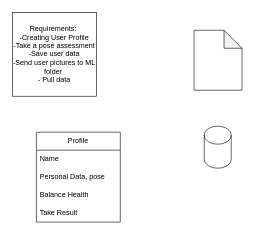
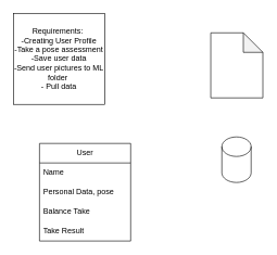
  <mxCell id="0" />
  <mxCell id="1" parent="0" />
  <mxCell id="2" value="Requirements:&amp;nbsp;&lt;br&gt;-Creating User Profile&lt;br&gt;-Take a pose assessment&lt;br&gt;-Save user data&lt;br&gt;-Send user pictures to ML folder&amp;nbsp;&lt;br&gt;- Pull data" style="whiteSpace=wrap;html=1;aspect=fixed;" vertex="1" parent="1"><mxGeometry width="140" height="140" as="geometry" x="20" y="20" /></mxCell>
  <mxCell id="3" value="" style="shape=cylinder3;whiteSpace=wrap;html=1;boundedLbl=1;backgroundOutline=1;size=15;" vertex="1" parent="1"><mxGeometry x="340" y="210" width="45" height="70" as="geometry" /></mxCell>
  <mxCell id="4" value="" style="shape=note;whiteSpace=wrap;html=1;backgroundOutline=1;darkOpacity=0.05;" vertex="1" parent="1"><mxGeometry x="323" y="50" width="80" height="100" as="geometry" /></mxCell>
- <mxCell id="5" value="Profile" style="swimlane;fontStyle=0;childLayout=stackLayout;horizontal=1;startSize=30;horizontalStack=0;resizeParent=1;resizeParentMax=0;resizeLast=0;collapsible=1;marginBottom=0;whiteSpace=wrap;html=1;" vertex="1" parent="1"><mxGeometry x="60" y="220" width="140" height="150" as="geometry"><mxRectangle x="40" y="200" width="70" height="30" as="alternateBounds" /></mxGeometry></mxCell>
+ <mxCell id="5" value="User" style="swimlane;fontStyle=0;childLayout=stackLayout;horizontal=1;startSize=30;horizontalStack=0;resizeParent=1;resizeParentMax=0;resizeLast=0;collapsible=1;marginBottom=0;whiteSpace=wrap;html=1;" vertex="1" parent="1"><mxGeometry x="60" y="220" width="140" height="150" as="geometry"><mxRectangle x="40" y="200" width="70" height="30" as="alternateBounds" /></mxGeometry></mxCell>
  <mxCell id="6" value="Name" style="text;strokeColor=none;fillColor=none;align=left;verticalAlign=middle;spacingLeft=4;spacingRight=4;overflow=hidden;points=[[0,0.5],[1,0.5]];portConstraint=eastwest;rotatable=0;whiteSpace=wrap;html=1;" vertex="1" parent="5"><mxGeometry y="30" width="140" height="30" as="geometry" /></mxCell>
  <mxCell id="7" value="Personal Data, pose" style="text;strokeColor=none;fillColor=none;align=left;verticalAlign=middle;spacingLeft=4;spacingRight=4;overflow=hidden;points=[[0,0.5],[1,0.5]];portConstraint=eastwest;rotatable=0;whiteSpace=wrap;html=1;" vertex="1" parent="5"><mxGeometry y="60" width="140" height="30" as="geometry" /></mxCell>
- <mxCell id="8" value="Balance Health" style="text;strokeColor=none;fillColor=none;align=left;verticalAlign=middle;spacingLeft=4;spacingRight=4;overflow=hidden;points=[[0,0.5],[1,0.5]];portConstraint=eastwest;rotatable=0;whiteSpace=wrap;html=1;" vertex="1" parent="5"><mxGeometry y="90" width="140" height="30" as="geometry" /></mxCell>
+ <mxCell id="8" value="Balance Take" style="text;strokeColor=none;fillColor=none;align=left;verticalAlign=middle;spacingLeft=4;spacingRight=4;overflow=hidden;points=[[0,0.5],[1,0.5]];portConstraint=eastwest;rotatable=0;whiteSpace=wrap;html=1;" vertex="1" parent="5"><mxGeometry y="90" width="140" height="30" as="geometry" /></mxCell>
  <mxCell id="9" value="Take Result" style="text;strokeColor=none;fillColor=none;align=left;verticalAlign=middle;spacingLeft=4;spacingRight=4;overflow=hidden;points=[[0,0.5],[1,0.5]];portConstraint=eastwest;rotatable=0;whiteSpace=wrap;html=1;" vertex="1" parent="5"><mxGeometry y="120" width="140" height="30" as="geometry" /></mxCell>
